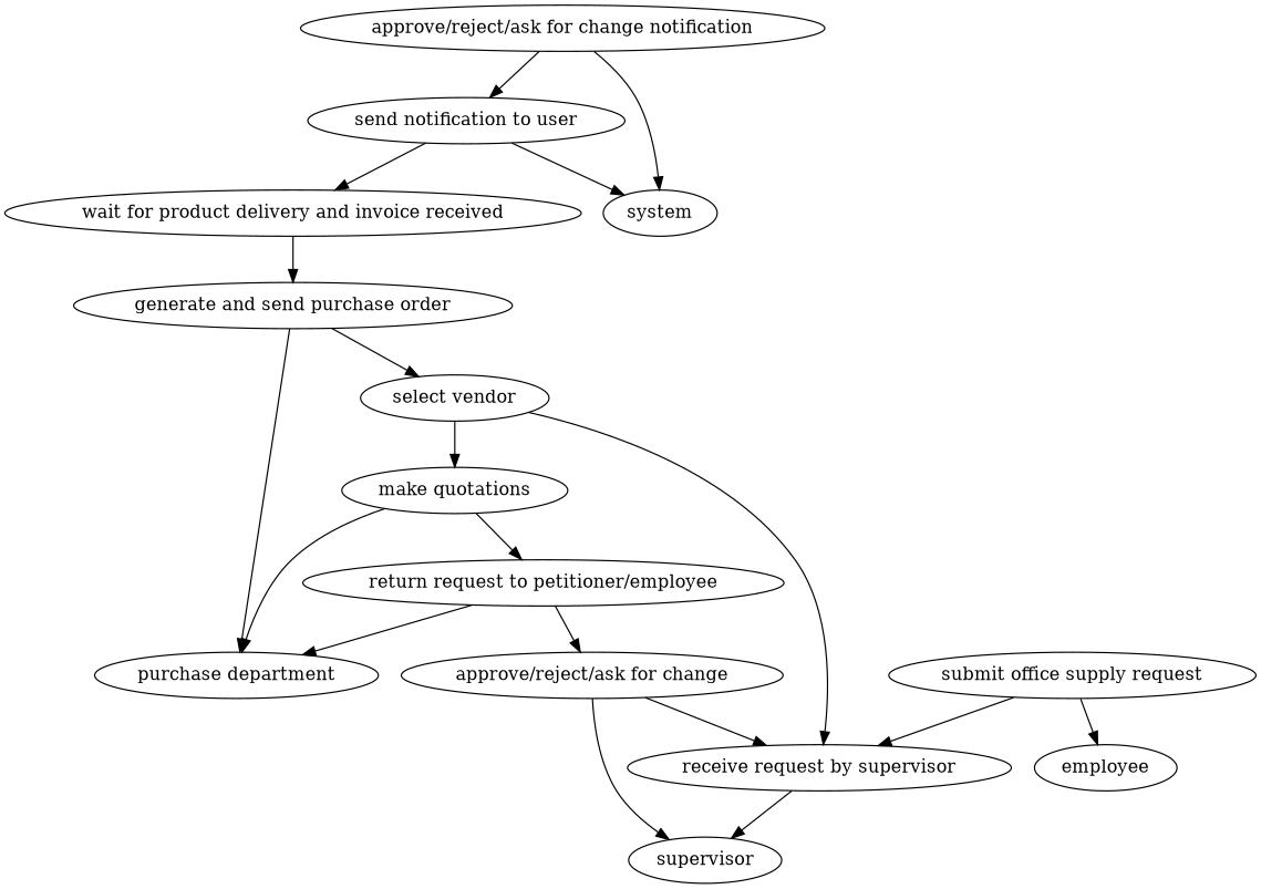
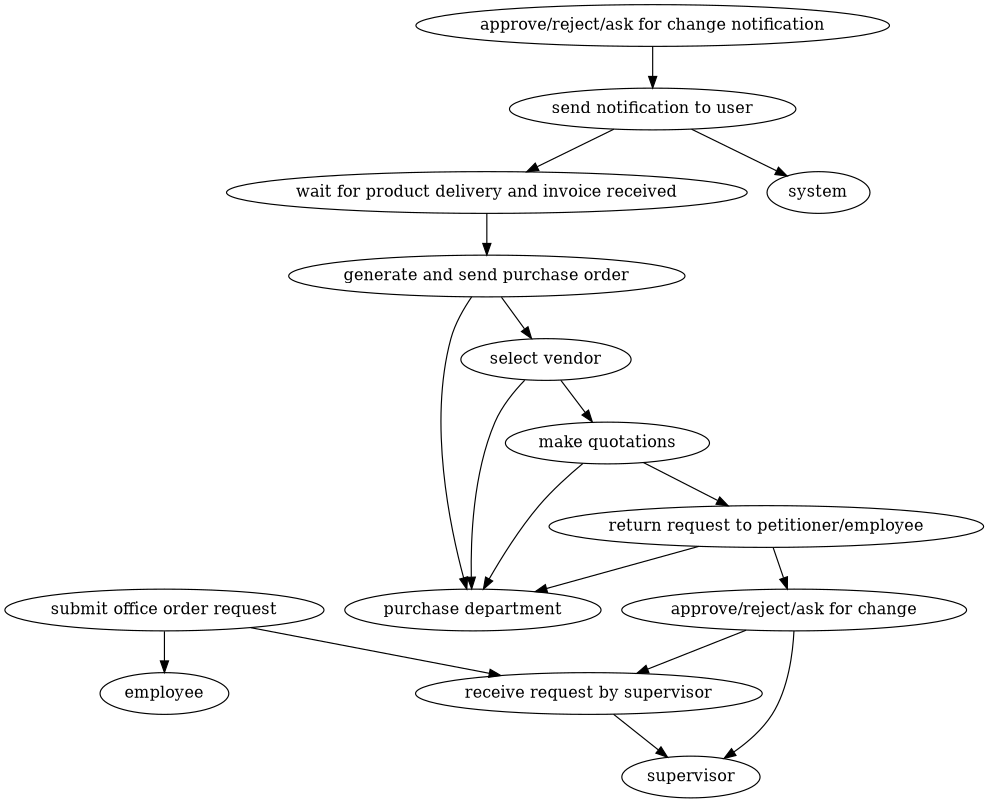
  strict digraph {
    edge [attrs="{'type': 'flow', 'label': 'flow'}"]
-   "submit office supply request" [attrs="{'type': 'Activity', 'label': 'submit office supply request'}"]
+   "submit office supply request" [attrs="{'type': 'Activity', 'label': 'submit office supply request'}" label="submit office order request"]
    "receive request by supervisor" [attrs="{'type': 'Activity', 'label': 'receive request by supervisor'}"]
    employee [attrs="{'type': 'Actor', 'label': 'employee'}"]
    supervisor [attrs="{'type': 'Actor', 'label': 'supervisor'}"]
    "approve/reject/ask for change" [attrs="{'type': 'Activity', 'label': 'approve/reject/ask for change'}"]
    "return request to petitioner/employee" [attrs="{'type': 'Activity', 'label': 'return request to petitioner/employee'}"]
    "purchase department" [attrs="{'type': 'Actor', 'label': 'purchase department'}"]
    "make quotations" [attrs="{'type': 'Activity', 'label': 'make quotations'}"]
    "select vendor" [attrs="{'type': 'Activity', 'label': 'select vendor'}"]
    "generate and send purchase order" [attrs="{'type': 'Activity', 'label': 'generate and send purchase order'}"]
    "wait for product delivery and invoice received" [attrs="{'type': 'Activity', 'label': 'wait for product delivery and invoice received'}"]
    "send notification to user" [attrs="{'type': 'Activity', 'label': 'send notification to user'}"]
    system [attrs="{'type': 'Actor', 'label': 'system'}"]
    "approve/reject/ask for change notification" [attrs="{'type': 'Activity', 'label': 'approve/reject/ask for change notification'}"]
    "submit office supply request" -> "receive request by supervisor"
    "submit office supply request" -> employee [attrs="{'type': 'actor performer', 'label': 'actor performer'}"]
    "receive request by supervisor" -> supervisor [attrs="{'type': 'actor performer', 'label': 'actor performer'}"]
    "approve/reject/ask for change" -> "receive request by supervisor"
    "approve/reject/ask for change" -> supervisor [attrs="{'type': 'actor performer', 'label': 'actor performer'}"]
    "return request to petitioner/employee" -> "approve/reject/ask for change"
    "return request to petitioner/employee" -> "purchase department" [attrs="{'type': 'actor performer', 'label': 'actor performer'}"]
    "make quotations" -> "return request to petitioner/employee"
    "make quotations" -> "purchase department" [attrs="{'type': 'actor performer', 'label': 'actor performer'}"]
-   "select vendor" -> "receive request by supervisor" [attrs="{'type': 'actor performer', 'label': 'actor performer'}"]
+   "select vendor" -> "purchase department" [attrs="{'type': 'actor performer', 'label': 'actor performer'}"]
    "select vendor" -> "make quotations"
    "generate and send purchase order" -> "purchase department" [attrs="{'type': 'actor performer', 'label': 'actor performer'}"]
    "generate and send purchase order" -> "select vendor"
    "wait for product delivery and invoice received" -> "generate and send purchase order"
    "send notification to user" -> "wait for product delivery and invoice received"
    "send notification to user" -> system [attrs="{'type': 'actor performer', 'label': 'actor performer'}"]
    "approve/reject/ask for change notification" -> "send notification to user"
-   "approve/reject/ask for change notification" -> system [attrs="{'type': 'actor performer', 'label': 'actor performer'}"]
  }
